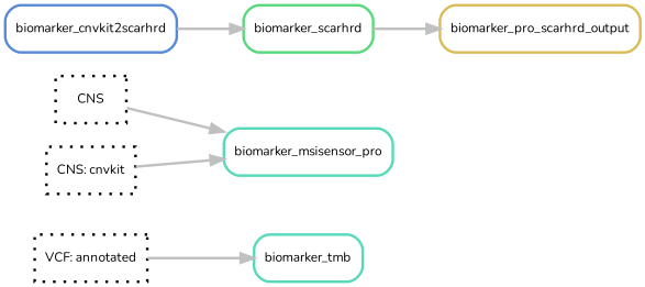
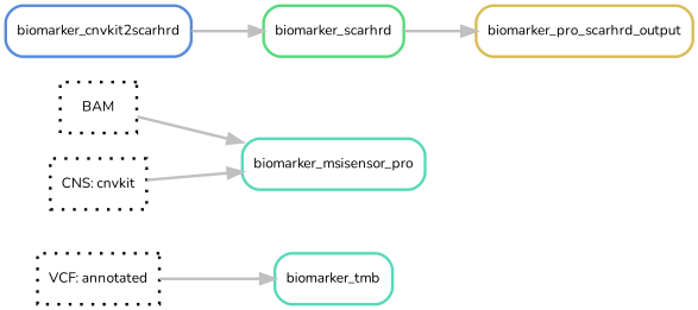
  digraph {
    bgcolor=white
    fontname=Nunito
    rankdir=LR
    node [color="0.0 0.0 0.0" fontname=Nunito fontsize=10 penwidth=2 shape=box style=rounded]
    edge [color=grey fontname=Nunito penwidth=2]
    n1 [color="0.46 0.6 0.85" label=biomarker_tmb]
    n2 [color="0.46 0.6 0.85" label=biomarker_msisensor_pro]
    n3 [color="0.13 0.6 0.85" label=biomarker_pro_scarhrd_output]
    n4 [color="0.38 0.6 0.85" label=biomarker_scarhrd]
    n5 [color="0.60 0.6 0.85" label=biomarker_cnvkit2scarhrd]
    n6 [label="VCF: annotated" style=dotted]
-   n7 [label=CNS style=dotted]
+   n7 [label=BAM style=dotted]
    n8 [label="CNS: cnvkit" style=dotted]
    n4 -> n3
    n5 -> n4
    n6 -> n1
    n7 -> n2
    n8 -> n2
  }
